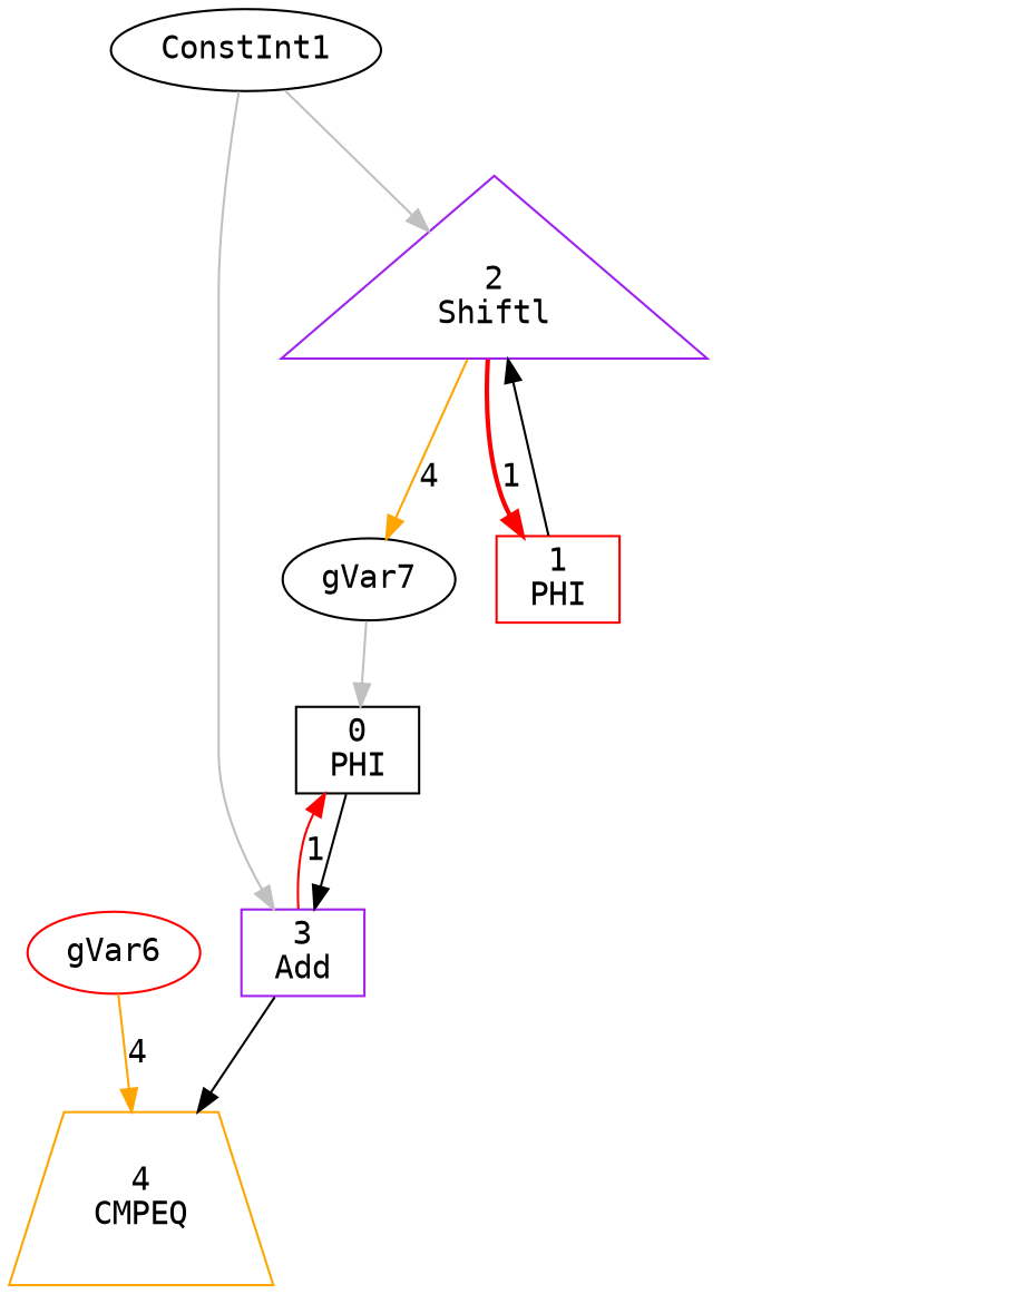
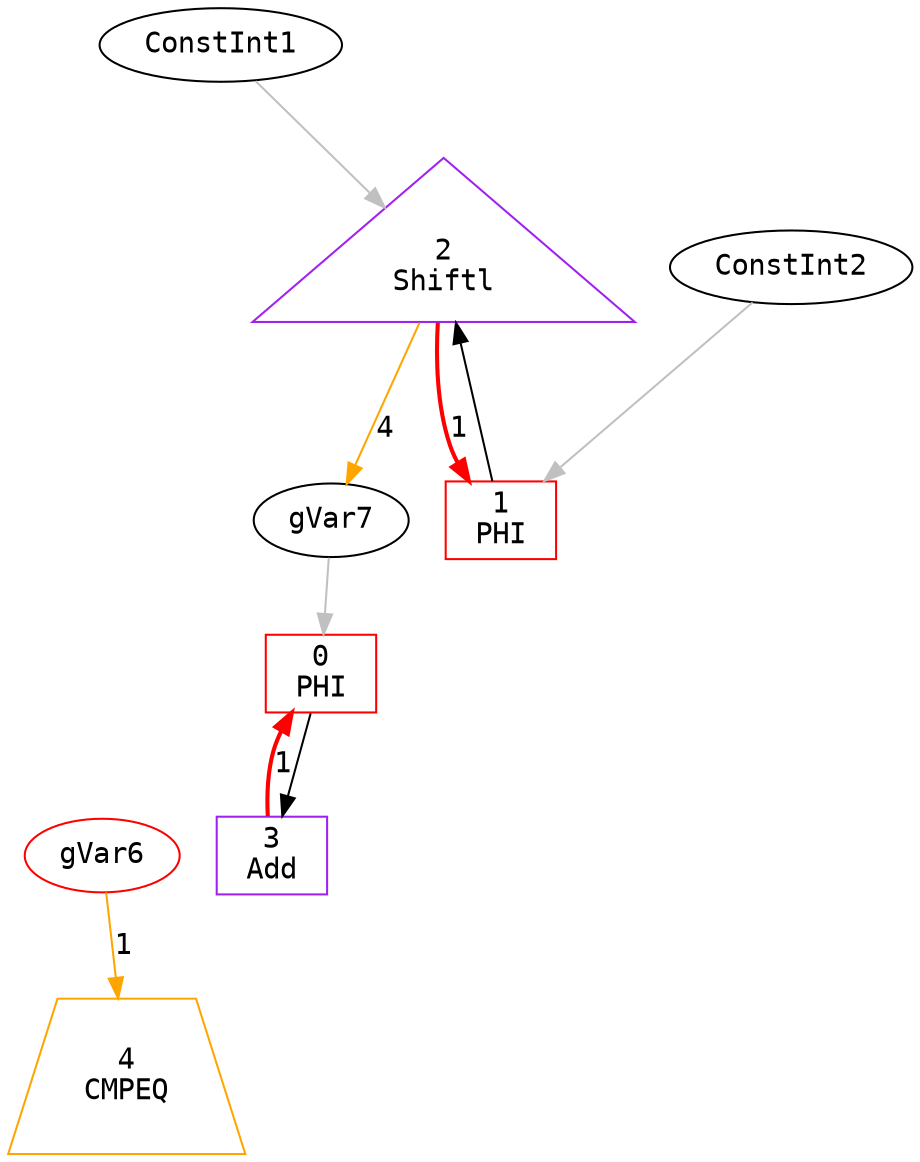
  digraph {
    fontname="DejaVu Sans Mono"
    node [color=red fontname="DejaVu Sans Mono"]
    edge [fontname="DejaVu Sans Mono" color=gray]
-   n1 [color=black label="0\nPHI" shape=box]
+   n1 [label="0\nPHI" shape=box]
    n2 [color=purple label="3\nAdd" shape=polygon]
    n3 [color=orange label="4\nCMPEQ" shape=trapezium]
    n4 [label="1\nPHI" shape=box]
    n5 [color=purple label="2\nShiftl" shape=triangle]
    n6 [color=black label="gVar7\n"]
    n7 [color=black label="ConstInt1\n"]
+   n8 [color=black label="ConstInt2\n"]
    n9 [label="gVar6\n"]
    n1 -> n2 [color=""]
-   n2 -> n1 [color=red label=1 style=solid]
-   n2 -> n3 [color=""]
+   n2 -> n1 [color=red label=1 style=bold]
    n4 -> n5 [color=""]
    n5 -> n4 [color=red label=1 style=bold]
    n5 -> n6 [color=orange label=4]
    n6 -> n1
-   n7 -> n2
    n7 -> n5
-   n9 -> n3 [color=orange label=4]
+   n8 -> n4
+   n9 -> n3 [color=orange label=1]
  }
